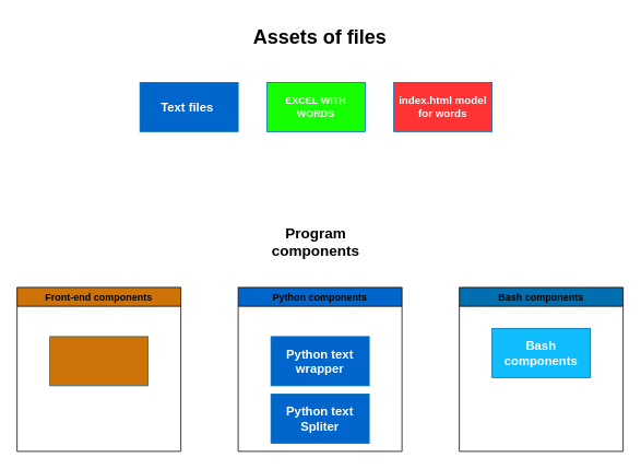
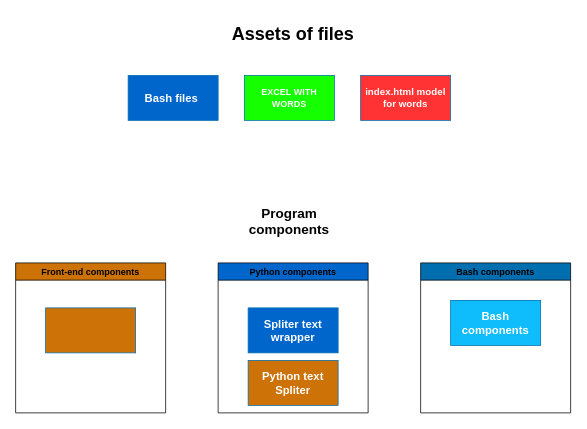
  <mxCell id="0" />
  <mxCell id="1" parent="0" />
  <mxCell id="2" value="&lt;span style=&quot;font-size: 24px;&quot;&gt;&lt;b&gt;Assets of files&lt;/b&gt;&lt;/span&gt;" style="text;html=1;align=center;verticalAlign=middle;whiteSpace=wrap;rounded=0;" parent="1" vertex="1"><mxGeometry x="300" y="20" width="180" height="50" as="geometry" /></mxCell>
  <mxCell id="3" value="EXCEL WITH WORDS" style="rounded=0;whiteSpace=wrap;html=1;fillColor=#15FF00;fontColor=#FFFFFF;strokeColor=#006EAF;fontStyle=1" parent="1" vertex="1"><mxGeometry x="325" y="100" width="120" height="60" as="geometry" /></mxCell>
  <mxCell id="4" value="&lt;font style=&quot;font-size: 13px;&quot;&gt;index.html model for words&lt;/font&gt;" style="rounded=0;whiteSpace=wrap;html=1;fillColor=#FF3333;fontColor=#FFFFFF;strokeColor=#006EAF;fontStyle=1" parent="1" vertex="1"><mxGeometry x="480" y="100" width="120" height="60" as="geometry" /></mxCell>
- <mxCell id="5" value="&lt;font style=&quot;font-size: 15px;&quot;&gt;Text files&amp;nbsp;&lt;/font&gt;" style="rounded=0;whiteSpace=wrap;html=1;fillColor=#0066CC;fontColor=#FFFFFF;strokeColor=#006EAF;fontStyle=1" parent="1" vertex="1"><mxGeometry x="170" y="100" width="120" height="60" as="geometry" /></mxCell>
+ <mxCell id="5" value="&lt;font style=&quot;font-size: 15px;&quot;&gt;Bash files&amp;nbsp;&lt;/font&gt;" style="rounded=0;whiteSpace=wrap;html=1;fillColor=#0066CC;fontColor=#FFFFFF;strokeColor=#006EAF;fontStyle=1" parent="1" vertex="1"><mxGeometry x="170" y="100" width="120" height="60" as="geometry" /></mxCell>
  <mxCell id="6" value="&lt;font style=&quot;font-size: 18px;&quot;&gt;&lt;b style=&quot;&quot;&gt;Program components&lt;/b&gt;&lt;/font&gt;" style="text;html=1;align=center;verticalAlign=middle;whiteSpace=wrap;rounded=0;" parent="1" vertex="1"><mxGeometry x="330" y="270" width="110" height="50" as="geometry" /></mxCell>
  <mxCell id="7" value="Python components" style="swimlane;whiteSpace=wrap;html=1;fillColor=#0066CC;" parent="1" vertex="1"><mxGeometry x="290" y="350" width="200" height="200" as="geometry" /></mxCell>
- <mxCell id="8" value="&lt;font style=&quot;font-size: 15px;&quot;&gt;Python text wrapper&lt;/font&gt;" style="rounded=0;whiteSpace=wrap;html=1;fillColor=#0066CC;fontColor=#FFFFFF;strokeColor=#006EAF;fontStyle=1" parent="7" vertex="1"><mxGeometry x="40" y="60" width="120" height="60" as="geometry" /></mxCell>
- <mxCell id="9" value="&lt;font style=&quot;font-size: 15px;&quot;&gt;Python text Spliter&lt;/font&gt;" style="rounded=0;whiteSpace=wrap;html=1;fillColor=#0066CC;fontColor=#FFFFFF;strokeColor=#006EAF;fontStyle=1" vertex="1" parent="7"><mxGeometry x="40" y="130" width="120" height="60" as="geometry" /></mxCell>
+ <mxCell id="8" value="&lt;font style=&quot;font-size: 15px;&quot;&gt;Spliter text wrapper&lt;/font&gt;" style="rounded=0;whiteSpace=wrap;html=1;fillColor=#0066CC;fontColor=#FFFFFF;strokeColor=#006EAF;fontStyle=1" parent="7" vertex="1"><mxGeometry x="40" y="60" width="120" height="60" as="geometry" /></mxCell>
+ <mxCell id="9" value="&lt;font style=&quot;font-size: 15px;&quot;&gt;Python text Spliter&lt;/font&gt;" style="rounded=0;whiteSpace=wrap;html=1;fillColor=#cc7206;fontColor=#FFFFFF;strokeColor=#006EAF;fontStyle=1;" vertex="1" parent="7"><mxGeometry x="40" y="130" width="120" height="60" as="geometry" /></mxCell>
  <mxCell id="10" value="Bash components" style="swimlane;whiteSpace=wrap;html=1;fillColor=#006EAF;" parent="1" vertex="1"><mxGeometry x="560" y="350" width="200" height="200" as="geometry" /></mxCell>
  <mxCell id="11" value="&lt;font style=&quot;font-size: 15px;&quot;&gt;Bash components&lt;/font&gt;" style="rounded=0;whiteSpace=wrap;html=1;fillColor=#0FBCFC;fontColor=#FFFFFF;strokeColor=#006EAF;fontStyle=1" parent="10" vertex="1"><mxGeometry x="40" y="50" width="120" height="60" as="geometry" /></mxCell>
  <mxCell id="12" value="Front-end components" style="swimlane;whiteSpace=wrap;html=1;fillColor=#CC7206;" parent="1" vertex="1"><mxGeometry x="20" y="350" width="200" height="200" as="geometry" /></mxCell>
  <mxCell id="13" value="" style="rounded=0;whiteSpace=wrap;html=1;fillColor=#CC7206;fontColor=#FFFFFF;strokeColor=#006EAF;fontStyle=1" parent="12" vertex="1"><mxGeometry x="40" y="60" width="120" height="60" as="geometry" /></mxCell>
